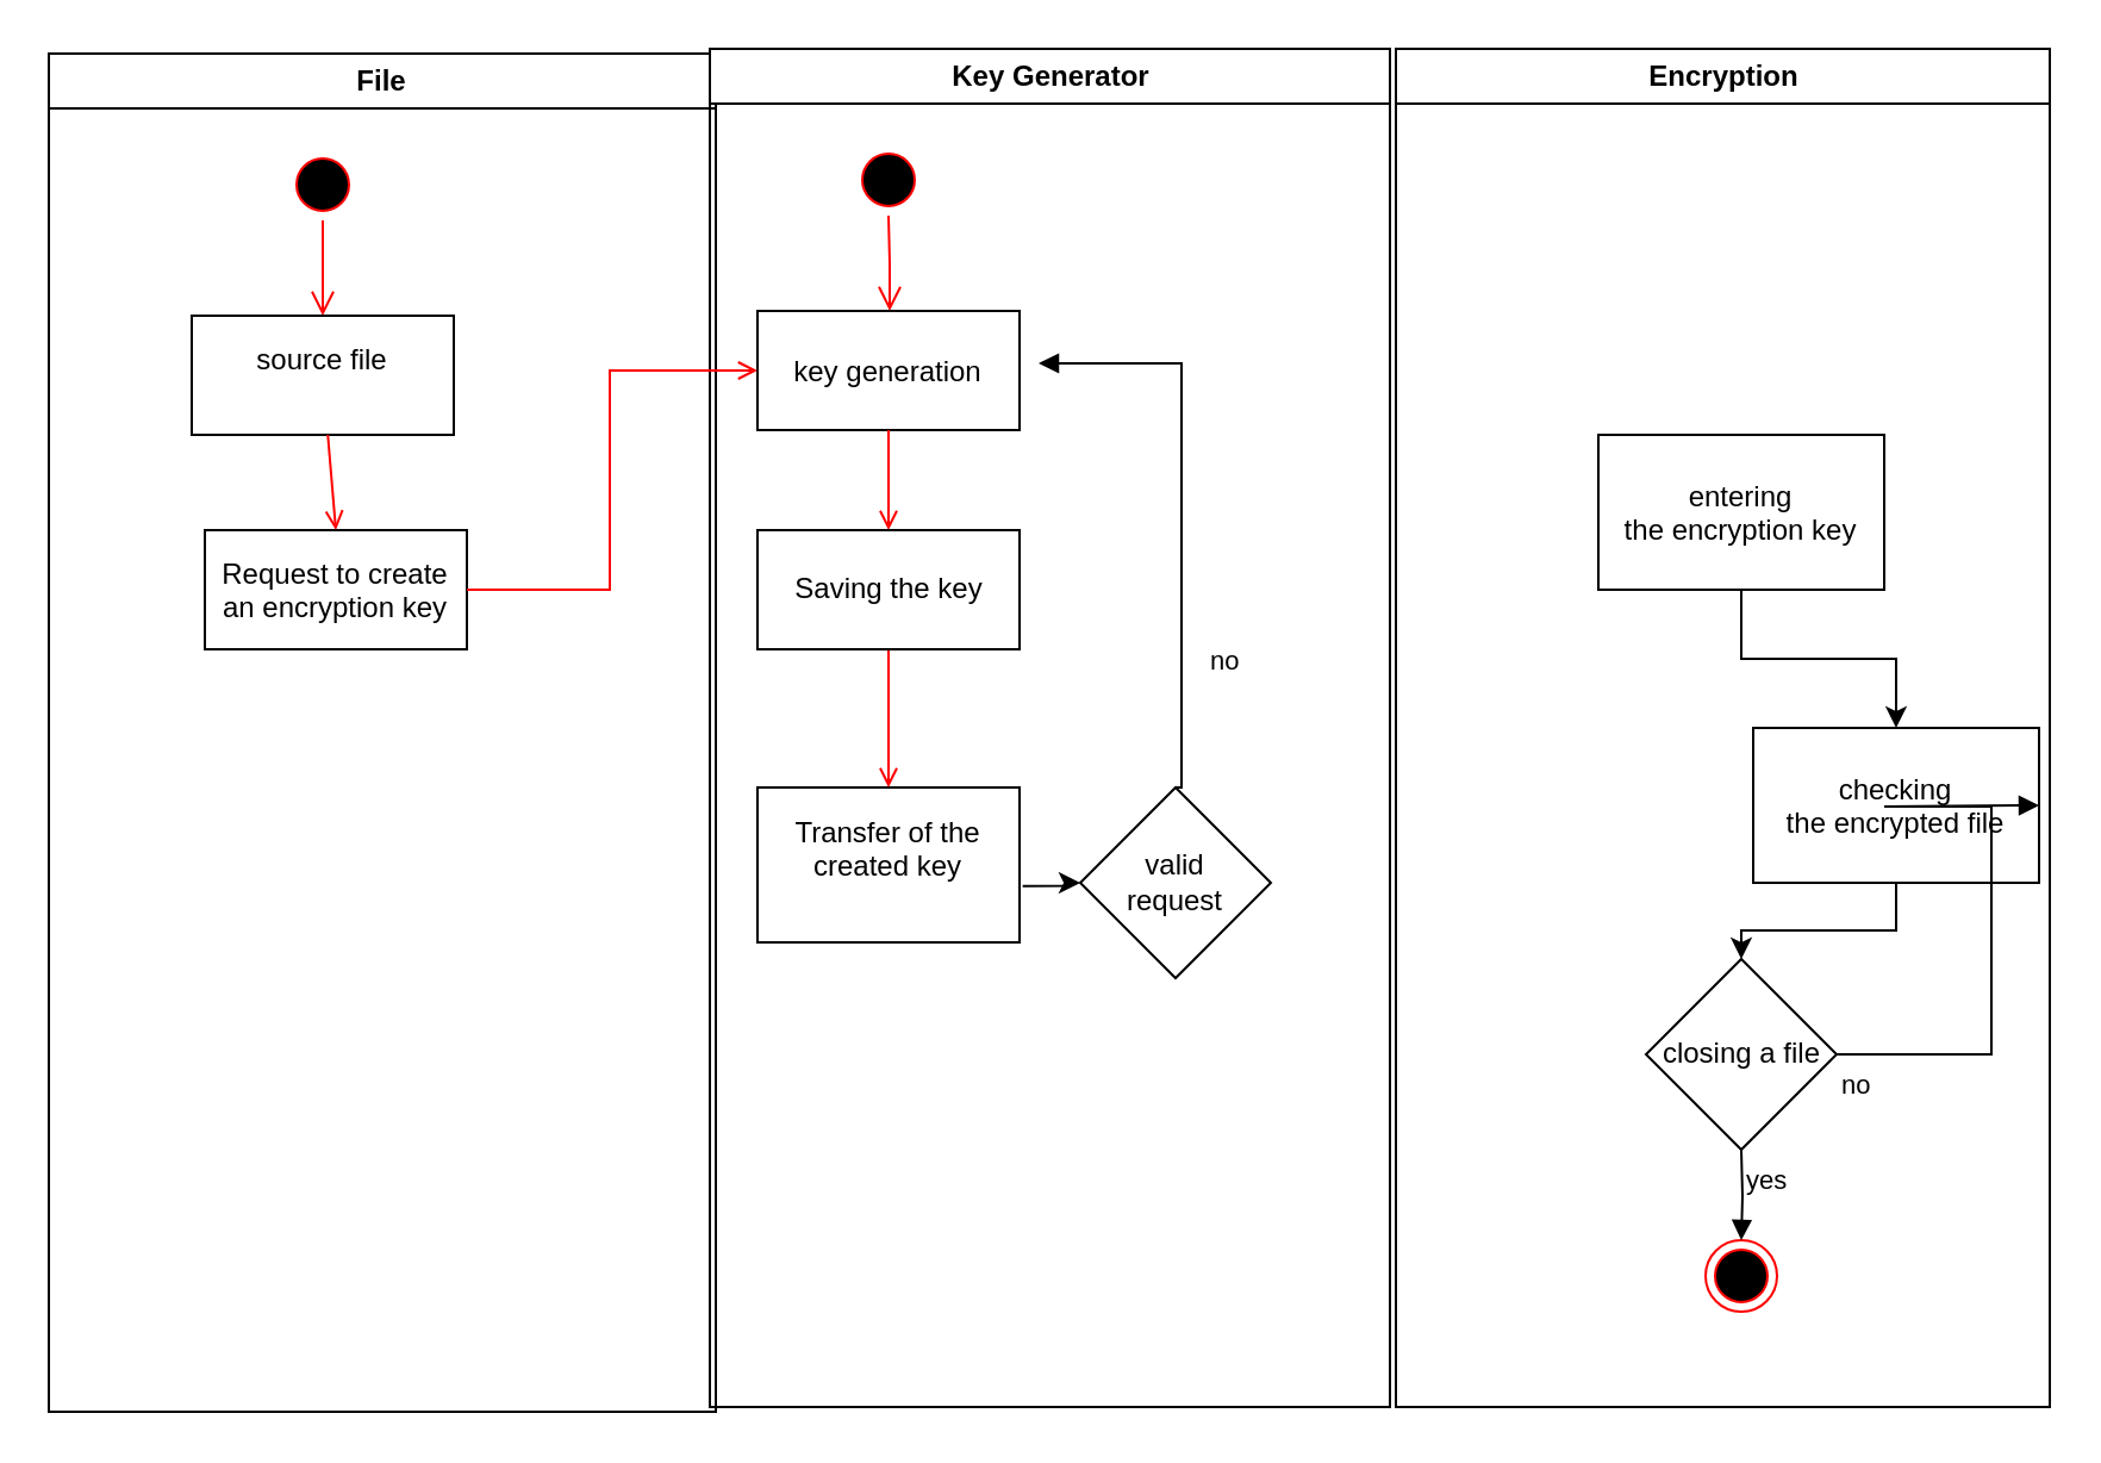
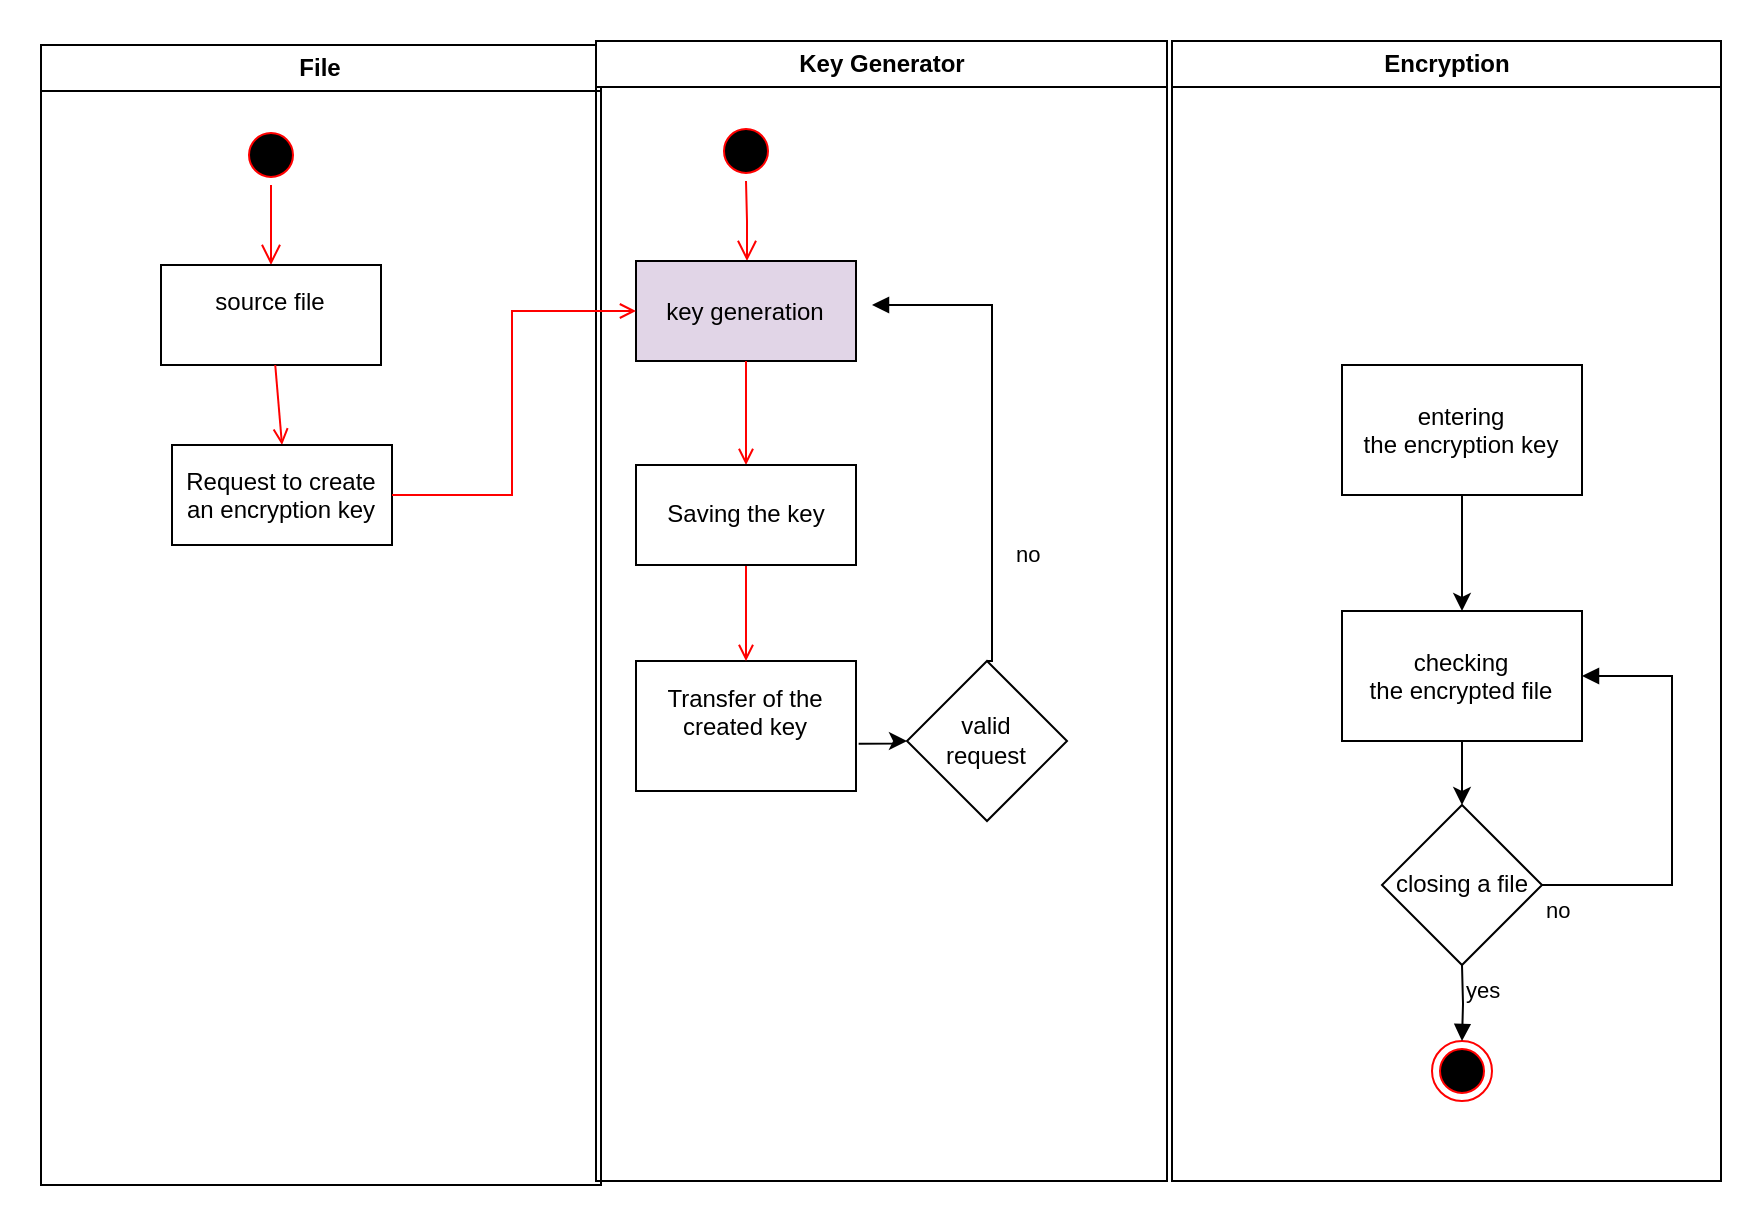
  <mxCell id="0" />
  <mxCell id="1" parent="0" />
  <mxCell id="2" value="File" style="swimlane;whiteSpace=wrap" vertex="1" parent="1"><mxGeometry x="20" y="22" width="280" height="570" as="geometry"><mxRectangle x="290" y="140" width="100" height="30" as="alternateBounds" /></mxGeometry></mxCell>
  <mxCell id="3" value="" style="ellipse;shape=startState;fillColor=#000000;strokeColor=#ff0000;" vertex="1" parent="2"><mxGeometry x="100" y="40" width="30" height="30" as="geometry" /></mxCell>
  <mxCell id="4" value="" style="edgeStyle=elbowEdgeStyle;elbow=horizontal;verticalAlign=bottom;endArrow=open;endSize=8;strokeColor=#FF0000;endFill=1;rounded=0" edge="1" parent="2" source="3" target="5"><mxGeometry x="100" y="40" as="geometry"><mxPoint x="115" y="110" as="targetPoint" /></mxGeometry></mxCell>
  <mxCell id="5" value="source file&#10;" style="" vertex="1" parent="2"><mxGeometry x="60" y="110" width="110" height="50" as="geometry" /></mxCell>
  <mxCell id="6" value="" style="endArrow=open;strokeColor=#FF0000;endFill=1;rounded=0;entryX=0.5;entryY=0;entryDx=0;entryDy=0;" edge="1" parent="2" source="5" target="7"><mxGeometry relative="1" as="geometry"><mxPoint x="115" y="220" as="targetPoint" /></mxGeometry></mxCell>
  <mxCell id="7" value="Request to create&#10; an encryption key" style="" vertex="1" parent="2"><mxGeometry x="65.5" y="200" width="110" height="50" as="geometry" /></mxCell>
  <mxCell id="8" value="Key Generator" style="swimlane;whiteSpace=wrap" vertex="1" parent="1"><mxGeometry x="297.5" y="20" width="285.5" height="570" as="geometry" /></mxCell>
  <mxCell id="9" value="" style="ellipse;shape=startState;fillColor=#000000;strokeColor=#ff0000;" vertex="1" parent="8"><mxGeometry x="60" y="40" width="30" height="30" as="geometry" /></mxCell>
  <mxCell id="10" value="" style="edgeStyle=elbowEdgeStyle;elbow=horizontal;verticalAlign=bottom;endArrow=open;endSize=8;strokeColor=#FF0000;endFill=1;rounded=0" edge="1" parent="8" source="9" target="11"><mxGeometry x="40" y="20" as="geometry"><mxPoint x="55" y="90" as="targetPoint" /></mxGeometry></mxCell>
- <mxCell id="11" value="key generation" style="" vertex="1" parent="8"><mxGeometry x="20" y="110" width="110" height="50" as="geometry" /></mxCell>
+ <mxCell id="11" value="key generation" style="fillColor=#e1d5e7;" vertex="1" parent="8"><mxGeometry x="20" y="110" width="110" height="50" as="geometry" /></mxCell>
  <mxCell id="12" value="" style="endArrow=open;strokeColor=#FF0000;endFill=1;rounded=0;entryX=0.5;entryY=0;entryDx=0;entryDy=0;" edge="1" parent="8" source="11" target="16"><mxGeometry relative="1" as="geometry"><mxPoint x="75" y="205" as="targetPoint" /></mxGeometry></mxCell>
  <mxCell id="13" value="" style="edgeStyle=orthogonalEdgeStyle;rounded=0;orthogonalLoop=1;jettySize=auto;html=1;exitX=1.012;exitY=0.636;exitDx=0;exitDy=0;exitPerimeter=0;" edge="1" parent="8" source="14" target="17"><mxGeometry relative="1" as="geometry" /></mxCell>
  <mxCell id="14" value="&#10;&#10;Transfer of the &#10;created key&#10;&#10;&#10;" style="" vertex="1" parent="8"><mxGeometry x="20" y="310" width="110" height="65" as="geometry" /></mxCell>
  <mxCell id="15" value="" style="endArrow=open;strokeColor=#FF0000;endFill=1;rounded=0;exitX=0.5;exitY=1;exitDx=0;exitDy=0;" edge="1" parent="8" source="16" target="14"><mxGeometry relative="1" as="geometry"><mxPoint x="75" y="270" as="sourcePoint" /></mxGeometry></mxCell>
- <mxCell id="16" value="Saving the key&lt;br/&gt;" style="html=1;whiteSpace=wrap;" vertex="1" parent="8"><mxGeometry x="20" y="202" width="110" height="50" as="geometry" /></mxCell>
+ <mxCell id="16" value="Saving the key&lt;br/&gt;" style="html=1;whiteSpace=wrap;" vertex="1" parent="8"><mxGeometry x="20" y="212" width="110" height="50" as="geometry" /></mxCell>
  <mxCell id="17" value="valid&lt;br&gt;request" style="rhombus;whiteSpace=wrap;html=1;" vertex="1" parent="8"><mxGeometry x="155.5" y="310" width="80" height="80" as="geometry" /></mxCell>
  <mxCell id="18" value="Encryption" style="swimlane;whiteSpace=wrap" vertex="1" parent="1"><mxGeometry x="585.5" y="20" width="274.5" height="570" as="geometry" /></mxCell>
  <mxCell id="19" value="" style="edgeStyle=orthogonalEdgeStyle;rounded=0;orthogonalLoop=1;jettySize=auto;html=1;" edge="1" parent="18" source="20" target="23"><mxGeometry relative="1" as="geometry" /></mxCell>
  <mxCell id="20" value="&#10;&#10;&#10;entering &#10;the encryption key&#10;&#10;&#10;" style="" vertex="1" parent="18"><mxGeometry x="85" y="162" width="120" height="65" as="geometry" /></mxCell>
  <mxCell id="21" value="" style="ellipse;shape=endState;fillColor=#000000;strokeColor=#ff0000" vertex="1" parent="18"><mxGeometry x="130" y="500" width="30" height="30" as="geometry" /></mxCell>
  <mxCell id="22" value="" style="edgeStyle=orthogonalEdgeStyle;rounded=0;orthogonalLoop=1;jettySize=auto;html=1;" edge="1" parent="18" source="23" target="24"><mxGeometry relative="1" as="geometry" /></mxCell>
- <mxCell id="23" value="checking &#10;the encrypted file" style="" vertex="1" parent="18"><mxGeometry x="150" y="285" width="120" height="65" as="geometry" /></mxCell>
+ <mxCell id="23" value="checking &#10;the encrypted file" style="" vertex="1" parent="18"><mxGeometry x="85" y="285" width="120" height="65" as="geometry" /></mxCell>
  <mxCell id="24" value="closing a file&lt;br/&gt;" style="rhombus;whiteSpace=wrap;html=1;" vertex="1" parent="18"><mxGeometry x="105" y="382" width="80" height="80" as="geometry" /></mxCell>
  <mxCell id="25" value="no" style="endArrow=block;endFill=1;html=1;edgeStyle=orthogonalEdgeStyle;align=left;verticalAlign=top;rounded=0;entryX=1;entryY=0.5;entryDx=0;entryDy=0;exitX=1;exitY=0.5;exitDx=0;exitDy=0;" edge="1" parent="18" source="24" target="23"><mxGeometry x="-1" relative="1" as="geometry"><mxPoint x="-160" y="392" as="sourcePoint" /><mxPoint y="392" as="targetPoint" /><Array as="points"><mxPoint x="250" y="422" /><mxPoint x="250" y="318" /><mxPoint x="205" y="318" /></Array></mxGeometry></mxCell>
  <mxCell id="26" value="" style="endArrow=open;strokeColor=#FF0000;endFill=1;rounded=0;entryX=0;entryY=0.5;entryDx=0;entryDy=0;exitX=1;exitY=0.5;exitDx=0;exitDy=0;" edge="1" parent="1" source="7" target="11"><mxGeometry relative="1" as="geometry"><Array as="points"><mxPoint x="255.5" y="247" /><mxPoint x="255.5" y="155" /></Array></mxGeometry></mxCell>
  <mxCell id="27" value="no" style="endArrow=block;endFill=1;html=1;edgeStyle=orthogonalEdgeStyle;align=left;verticalAlign=top;rounded=0;exitX=0.5;exitY=0;exitDx=0;exitDy=0;" edge="1" parent="1" source="17"><mxGeometry x="-0.414" y="-10" relative="1" as="geometry"><mxPoint x="355.5" y="252" as="sourcePoint" /><mxPoint x="435.5" y="152" as="targetPoint" /><Array as="points"><mxPoint x="495.5" y="152" /></Array><mxPoint y="1" as="offset" /></mxGeometry></mxCell>
  <mxCell id="28" value="yes" style="endArrow=block;endFill=1;html=1;edgeStyle=orthogonalEdgeStyle;align=left;verticalAlign=top;rounded=0;entryX=0.5;entryY=0;entryDx=0;entryDy=0;" edge="1" parent="1" target="21"><mxGeometry x="-1" relative="1" as="geometry"><mxPoint x="730.5" y="482" as="sourcePoint" /><mxPoint x="525.5" y="452" as="targetPoint" /><mxPoint as="offset" /></mxGeometry></mxCell>
